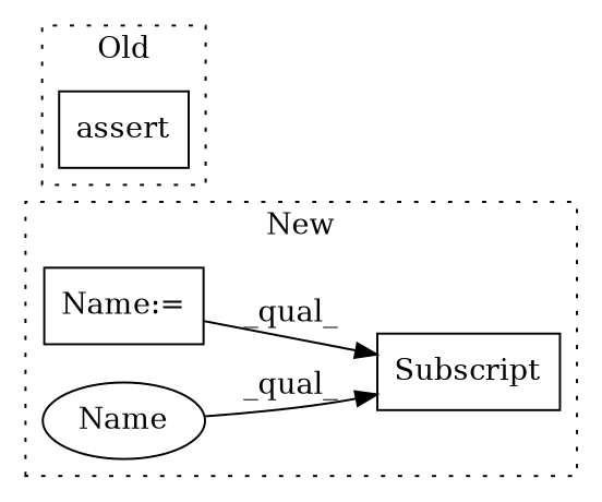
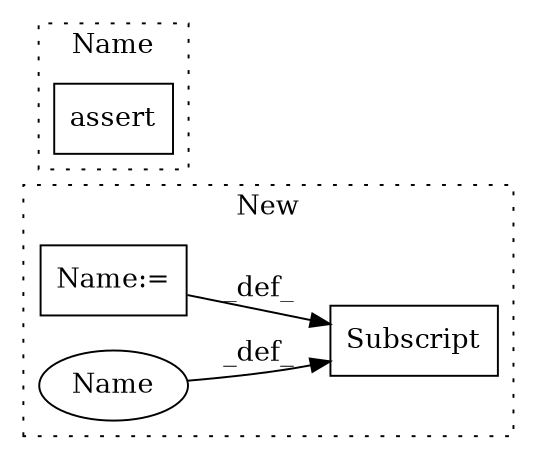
  digraph {
    rankdir=LR
    node [shape=box]
    n1 [a=68 l=3 label="Name:=" s=6771]
    n2 [a=63 l="27,0" label=Subscript s="6744,0"]
    n3 [a=87 l=17 label=Name s=6744 shape=ellipse]
    n4 [a=65 l=7 label=assert s=4961]
    subgraph cluster_1 {
      label=New
      style=dotted
      n1
      n2
      n3
    }
    subgraph cluster_2 {
-     label=Old
+     label=Name
      style=dotted
      n4
    }
-   n1 -> n2 [label=_qual_]
-   n3 -> n2 [label=_qual_]
+   n1 -> n2 [label=_def_]
+   n3 -> n2 [label=_def_]
  }
